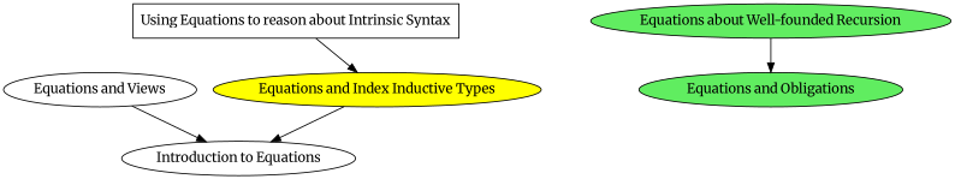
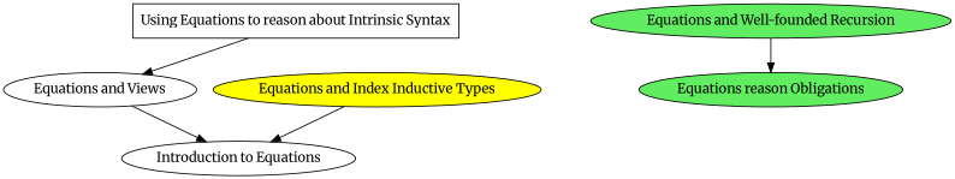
  digraph {
    fontname=Merriweather
    node [color=black fillcolor=white fontname=Merriweather shape=ellipse style=filled]
    edge [fontname=Merriweather]
    "Introduction to Equations"
-   "Equations and Well-founded Recursion" [fillcolor="#61ed61" label="Equations about Well-founded Recursion"]
-   "Equations and Obligations" [fillcolor="#60ed60"]
+   "Equations and Well-founded Recursion" [fillcolor="#61ed61"]
+   "Equations and Obligations" [fillcolor="#60ed60" label="Equations reason Obligations"]
    "Equations and Views"
    "Equations and Index Inductive Types" [fillcolor=yellow]
    "Using Equations to reason about Intrinsic Syntax" [shape=rectangle]
    "Equations and Well-founded Recursion" -> "Equations and Obligations"
    "Equations and Views" -> "Introduction to Equations"
    "Equations and Index Inductive Types" -> "Introduction to Equations"
-   "Using Equations to reason about Intrinsic Syntax" -> "Equations and Index Inductive Types"
+   "Using Equations to reason about Intrinsic Syntax" -> "Equations and Views"
  }
